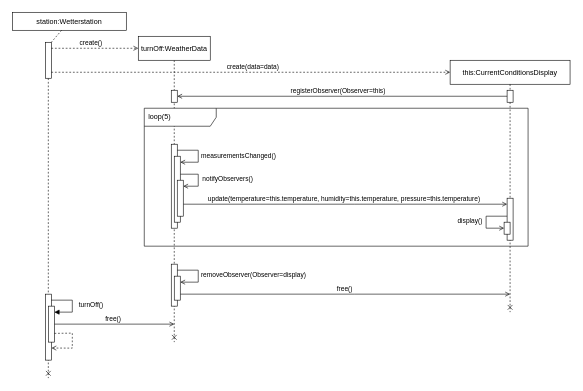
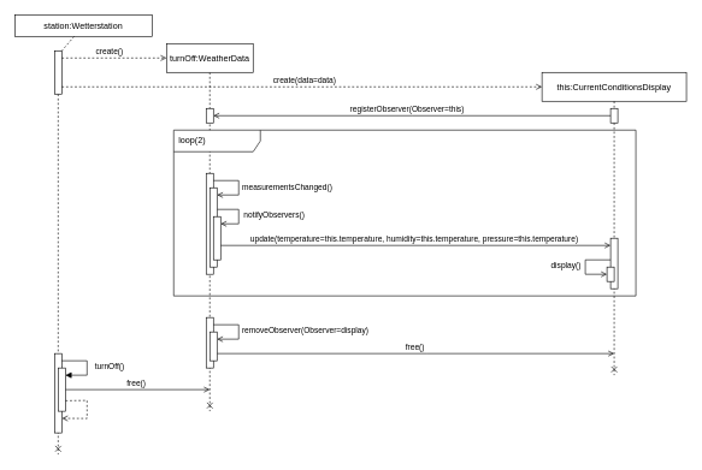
  <mxCell id="0" />
  <mxCell id="1" parent="0" />
  <mxCell id="2" value="" style="html=1;verticalAlign=bottom;labelBackgroundColor=none;endArrow=cross;endFill=0;dashed=1;rounded=0;" edge="1" parent="1" source="5"><mxGeometry width="160" relative="1" as="geometry"><mxPoint x="289.71" y="100" as="sourcePoint" /><mxPoint x="290" y="570" as="targetPoint" /></mxGeometry></mxCell>
- <mxCell id="3" value="loop(5)" style="shape=umlFrame;whiteSpace=wrap;html=1;width=120;height=30;boundedLbl=1;verticalAlign=middle;align=left;spacingLeft=5;" vertex="1" parent="1"><mxGeometry x="240" y="180" width="640" height="230" as="geometry" /></mxCell>
+ <mxCell id="3" value="loop(2)" style="shape=umlFrame;whiteSpace=wrap;html=1;width=120;height=30;boundedLbl=1;verticalAlign=middle;align=left;spacingLeft=5;" vertex="1" parent="1"><mxGeometry x="240" y="180" width="640" height="230" as="geometry" /></mxCell>
  <mxCell id="4" value="station:Wetterstation" style="fontStyle=0;comic=0;gradientColor=none;" vertex="1" parent="1"><mxGeometry x="20" y="20" width="190" height="30" as="geometry" /></mxCell>
  <mxCell id="5" value="turnOff:WeatherData" style="fontStyle=0;comic=0;gradientColor=none;" vertex="1" parent="1"><mxGeometry x="230" y="60" width="120" height="40" as="geometry" /></mxCell>
  <mxCell id="6" value="this:CurrentConditionsDisplay" style="fontStyle=0;comic=0;gradientColor=none;" vertex="1" parent="1"><mxGeometry x="750" y="100" width="200" height="40" as="geometry" /></mxCell>
  <mxCell id="7" value="" style="html=1;verticalAlign=bottom;labelBackgroundColor=none;endArrow=cross;endFill=0;dashed=1;rounded=0;startArrow=none;" edge="1" parent="1" source="9"><mxGeometry width="160" relative="1" as="geometry"><mxPoint x="660" y="60" as="sourcePoint" /><mxPoint x="80" y="630" as="targetPoint" /></mxGeometry></mxCell>
  <mxCell id="8" value="" style="html=1;verticalAlign=bottom;labelBackgroundColor=none;endArrow=cross;endFill=0;dashed=1;rounded=0;startArrow=none;" edge="1" parent="1" source="6"><mxGeometry width="160" relative="1" as="geometry"><mxPoint x="850" y="400" as="sourcePoint" /><mxPoint x="850" y="520" as="targetPoint" /></mxGeometry></mxCell>
  <mxCell id="9" value="" style="html=1;points=[];perimeter=orthogonalPerimeter;" vertex="1" parent="1"><mxGeometry x="75" y="70" width="10" height="60" as="geometry" /></mxCell>
  <mxCell id="10" value="" style="html=1;verticalAlign=bottom;labelBackgroundColor=none;endArrow=none;endFill=0;dashed=1;rounded=0;" edge="1" parent="1" source="4" target="9"><mxGeometry width="160" relative="1" as="geometry"><mxPoint x="80" y="60" as="sourcePoint" /><mxPoint x="80" y="580" as="targetPoint" /></mxGeometry></mxCell>
  <mxCell id="11" value="" style="html=1;verticalAlign=bottom;labelBackgroundColor=none;endArrow=open;endFill=0;dashed=1;rounded=0;" edge="1" parent="1" source="9" target="5"><mxGeometry width="160" relative="1" as="geometry"><mxPoint x="840" y="60" as="sourcePoint" /><mxPoint x="1000" y="60" as="targetPoint" /><Array as="points"><mxPoint x="210" y="80" /></Array></mxGeometry></mxCell>
  <mxCell id="12" value="create()" style="edgeLabel;html=1;align=center;verticalAlign=middle;resizable=0;points=[];" vertex="1" connectable="0" parent="11"><mxGeometry x="0.079" relative="1" as="geometry"><mxPoint x="-13" y="-10" as="offset" /></mxGeometry></mxCell>
  <mxCell id="13" value="" style="html=1;verticalAlign=bottom;labelBackgroundColor=none;endArrow=open;endFill=0;dashed=1;rounded=0;" edge="1" parent="1" source="9" target="6"><mxGeometry width="160" relative="1" as="geometry"><mxPoint x="95" y="110" as="sourcePoint" /><mxPoint x="350" y="110" as="targetPoint" /><Array as="points"><mxPoint x="250" y="120" /></Array></mxGeometry></mxCell>
  <mxCell id="14" value="create(data=data)" style="edgeLabel;html=1;align=center;verticalAlign=middle;resizable=0;points=[];" vertex="1" connectable="0" parent="13"><mxGeometry x="-0.297" y="-2" relative="1" as="geometry"><mxPoint x="101" y="-12" as="offset" /></mxGeometry></mxCell>
  <mxCell id="15" value="" style="html=1;points=[];perimeter=orthogonalPerimeter;" vertex="1" parent="1"><mxGeometry x="845" y="150" width="10" height="20" as="geometry" /></mxCell>
  <mxCell id="16" value="" style="html=1;verticalAlign=bottom;labelBackgroundColor=none;endArrow=open;endFill=0;rounded=0;" edge="1" parent="1" source="15" target="18"><mxGeometry width="160" relative="1" as="geometry"><mxPoint x="760" y="240" as="sourcePoint" /><mxPoint x="440" y="250" as="targetPoint" /><Array as="points"><mxPoint x="570" y="160" /></Array></mxGeometry></mxCell>
  <mxCell id="17" value="registerObserver(Observer=this)" style="edgeLabel;html=1;align=center;verticalAlign=middle;resizable=0;points=[];" vertex="1" connectable="0" parent="16"><mxGeometry x="0.079" relative="1" as="geometry"><mxPoint x="14" y="-10" as="offset" /></mxGeometry></mxCell>
  <mxCell id="18" value="" style="html=1;points=[];perimeter=orthogonalPerimeter;" vertex="1" parent="1"><mxGeometry x="285" y="150" width="10" height="20" as="geometry" /></mxCell>
  <mxCell id="19" value="" style="html=1;points=[];perimeter=orthogonalPerimeter;" vertex="1" parent="1"><mxGeometry x="285" y="440" width="10" height="70" as="geometry" /></mxCell>
  <mxCell id="20" value="" style="html=1;verticalAlign=bottom;labelBackgroundColor=none;endArrow=open;endFill=0;rounded=0;" edge="1" parent="1" target="42"><mxGeometry width="160" relative="1" as="geometry"><mxPoint x="295" y="450" as="sourcePoint" /><mxPoint x="295" y="470" as="targetPoint" /><Array as="points"><mxPoint x="330" y="450" /><mxPoint x="330" y="470" /></Array></mxGeometry></mxCell>
  <mxCell id="21" value="removeObserver(Observer=display)" style="edgeLabel;html=1;align=center;verticalAlign=middle;resizable=0;points=[];" vertex="1" connectable="0" parent="20"><mxGeometry x="0.079" relative="1" as="geometry"><mxPoint x="91" y="-4" as="offset" /></mxGeometry></mxCell>
  <mxCell id="22" value="" style="html=1;verticalAlign=bottom;labelBackgroundColor=none;endArrow=open;endFill=0;rounded=0;" edge="1" parent="1" source="42"><mxGeometry width="160" relative="1" as="geometry"><mxPoint x="295" y="490" as="sourcePoint" /><mxPoint x="850" y="490" as="targetPoint" /><Array as="points"><mxPoint x="590" y="490" /></Array></mxGeometry></mxCell>
  <mxCell id="23" value="free()" style="edgeLabel;html=1;align=center;verticalAlign=middle;resizable=0;points=[];" vertex="1" connectable="0" parent="22"><mxGeometry x="0.079" relative="1" as="geometry"><mxPoint x="-24" y="-10" as="offset" /></mxGeometry></mxCell>
  <mxCell id="24" value="" style="html=1;points=[];perimeter=orthogonalPerimeter;" vertex="1" parent="1"><mxGeometry x="75" y="490" width="10" height="110" as="geometry" /></mxCell>
  <mxCell id="25" value="" style="html=1;verticalAlign=bottom;labelBackgroundColor=none;endArrow=block;endFill=1;rounded=0;" edge="1" parent="1" target="43"><mxGeometry width="160" relative="1" as="geometry"><mxPoint x="85" y="500" as="sourcePoint" /><mxPoint x="85" y="520" as="targetPoint" /><Array as="points"><mxPoint x="120" y="500" /><mxPoint x="120" y="520" /></Array></mxGeometry></mxCell>
  <mxCell id="26" value="turnOff()" style="edgeLabel;html=1;align=center;verticalAlign=middle;resizable=0;points=[];" vertex="1" connectable="0" parent="25"><mxGeometry x="0.079" relative="1" as="geometry"><mxPoint x="30" y="-4" as="offset" /></mxGeometry></mxCell>
  <mxCell id="27" value="" style="html=1;verticalAlign=bottom;labelBackgroundColor=none;endArrow=open;endFill=0;rounded=0;" edge="1" parent="1" source="43"><mxGeometry width="160" relative="1" as="geometry"><mxPoint x="415" y="480" as="sourcePoint" /><mxPoint x="290" y="540" as="targetPoint" /><Array as="points" /></mxGeometry></mxCell>
  <mxCell id="28" value="free()" style="edgeLabel;html=1;align=center;verticalAlign=middle;resizable=0;points=[];" vertex="1" connectable="0" parent="27"><mxGeometry x="0.079" relative="1" as="geometry"><mxPoint x="-11" y="-10" as="offset" /></mxGeometry></mxCell>
  <mxCell id="29" value="" style="html=1;points=[];perimeter=orthogonalPerimeter;" vertex="1" parent="1"><mxGeometry x="285" y="240" width="10" height="140" as="geometry" /></mxCell>
  <mxCell id="30" value="" style="html=1;verticalAlign=bottom;labelBackgroundColor=none;endArrow=open;endFill=0;rounded=0;" edge="1" parent="1" source="39" target="40"><mxGeometry width="160" relative="1" as="geometry"><mxPoint x="295" y="290" as="sourcePoint" /><mxPoint x="295" y="310" as="targetPoint" /><Array as="points"><mxPoint x="330" y="290" /><mxPoint x="330" y="310" /></Array></mxGeometry></mxCell>
  <mxCell id="31" value="notifyObservers()" style="edgeLabel;html=1;align=center;verticalAlign=middle;resizable=0;points=[];" vertex="1" connectable="0" parent="30"><mxGeometry x="0.079" relative="1" as="geometry"><mxPoint x="48" y="-3" as="offset" /></mxGeometry></mxCell>
  <mxCell id="32" value="" style="html=1;points=[];perimeter=orthogonalPerimeter;" vertex="1" parent="1"><mxGeometry x="845" y="330" width="10" height="70" as="geometry" /></mxCell>
  <mxCell id="33" value="" style="html=1;verticalAlign=bottom;labelBackgroundColor=none;endArrow=open;endFill=0;rounded=0;" edge="1" parent="1" source="40" target="32"><mxGeometry width="160" relative="1" as="geometry"><mxPoint x="655" y="210" as="sourcePoint" /><mxPoint x="305" y="210" as="targetPoint" /><Array as="points"><mxPoint x="590" y="340" /></Array></mxGeometry></mxCell>
  <mxCell id="34" value="update(temperature=this.temperature, humidity=this.temperature, pressure=this.temperature)" style="edgeLabel;html=1;align=center;verticalAlign=middle;resizable=0;points=[];" vertex="1" connectable="0" parent="33"><mxGeometry x="0.079" relative="1" as="geometry"><mxPoint x="-24" y="-10" as="offset" /></mxGeometry></mxCell>
  <mxCell id="35" value="" style="html=1;verticalAlign=bottom;labelBackgroundColor=none;endArrow=open;endFill=0;rounded=0;" edge="1" parent="1" target="39"><mxGeometry width="160" relative="1" as="geometry"><mxPoint x="295" y="250" as="sourcePoint" /><mxPoint x="295" y="270" as="targetPoint" /><Array as="points"><mxPoint x="330" y="250" /><mxPoint x="330" y="270" /></Array></mxGeometry></mxCell>
  <mxCell id="36" value="measurementsChanged()" style="edgeLabel;html=1;align=center;verticalAlign=middle;resizable=0;points=[];" vertex="1" connectable="0" parent="35"><mxGeometry x="0.079" relative="1" as="geometry"><mxPoint x="66" y="-3" as="offset" /></mxGeometry></mxCell>
  <mxCell id="37" value="" style="html=1;verticalAlign=bottom;labelBackgroundColor=none;endArrow=open;endFill=0;rounded=0;" edge="1" parent="1" source="32" target="41"><mxGeometry width="160" relative="1" as="geometry"><mxPoint x="845" y="360" as="sourcePoint" /><mxPoint x="845" y="380" as="targetPoint" /><Array as="points"><mxPoint x="810" y="360" /><mxPoint x="810" y="380" /></Array></mxGeometry></mxCell>
  <mxCell id="38" value="display()" style="edgeLabel;html=1;align=center;verticalAlign=middle;resizable=0;points=[];" vertex="1" connectable="0" parent="37"><mxGeometry x="0.079" relative="1" as="geometry"><mxPoint x="-28" y="-4" as="offset" /></mxGeometry></mxCell>
  <mxCell id="39" value="" style="html=1;points=[];perimeter=orthogonalPerimeter;" vertex="1" parent="1"><mxGeometry x="290" y="260" width="10" height="110" as="geometry" /></mxCell>
  <mxCell id="40" value="" style="html=1;points=[];perimeter=orthogonalPerimeter;" vertex="1" parent="1"><mxGeometry x="295" y="300" width="10" height="60" as="geometry" /></mxCell>
  <mxCell id="41" value="" style="html=1;points=[];perimeter=orthogonalPerimeter;" vertex="1" parent="1"><mxGeometry x="840" y="370" width="10" height="20" as="geometry" /></mxCell>
  <mxCell id="42" value="" style="html=1;points=[];perimeter=orthogonalPerimeter;" vertex="1" parent="1"><mxGeometry x="290" y="460" width="10" height="40" as="geometry" /></mxCell>
  <mxCell id="43" value="" style="html=1;points=[];perimeter=orthogonalPerimeter;" vertex="1" parent="1"><mxGeometry x="80" y="510" width="10" height="60" as="geometry" /></mxCell>
  <mxCell id="44" value="" style="html=1;verticalAlign=bottom;labelBackgroundColor=none;endArrow=open;endFill=0;rounded=0;entryX=1.028;entryY=0.817;entryDx=0;entryDy=0;entryPerimeter=0;exitX=1.022;exitY=0.757;exitDx=0;exitDy=0;exitPerimeter=0;dashed=1;" edge="1" parent="1" source="43" target="24"><mxGeometry width="160" relative="1" as="geometry"><mxPoint x="95" y="510" as="sourcePoint" /><mxPoint x="100" y="530" as="targetPoint" /><Array as="points"><mxPoint x="120" y="555" /><mxPoint x="120" y="580" /></Array></mxGeometry></mxCell>
